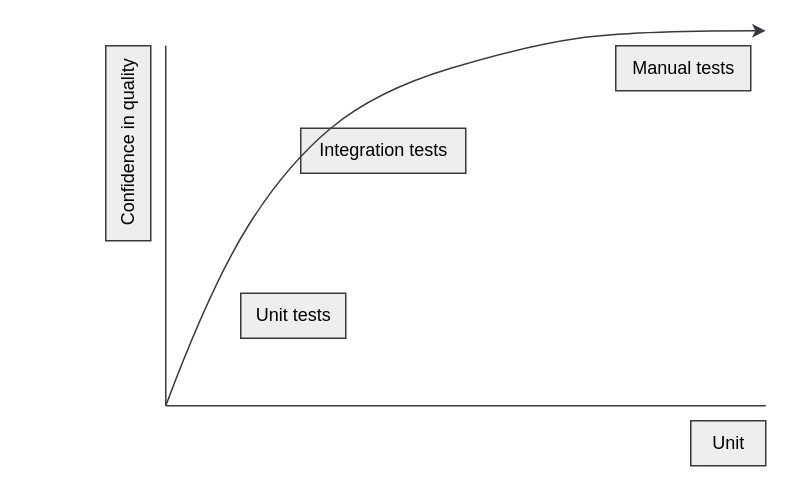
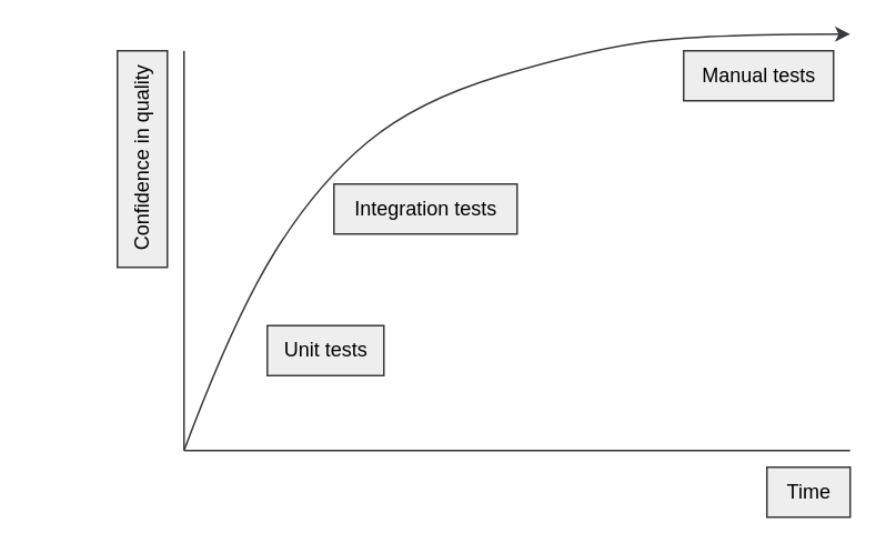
  <mxCell id="0" />
  <mxCell id="1" parent="0" />
  <mxCell id="2" value="" style="endArrow=none;html=1;fillColor=#eeeeee;strokeColor=#36393d;" edge="1" parent="1"><mxGeometry width="50" height="50" relative="1" as="geometry"><mxPoint x="110" y="270" as="sourcePoint" /><mxPoint x="110" y="30" as="targetPoint" /></mxGeometry></mxCell>
  <mxCell id="3" value="" style="endArrow=none;html=1;fillColor=#eeeeee;strokeColor=#36393d;" edge="1" parent="1"><mxGeometry width="50" height="50" relative="1" as="geometry"><mxPoint x="110" y="270" as="sourcePoint" /><mxPoint x="510" y="270" as="targetPoint" /></mxGeometry></mxCell>
- <mxCell id="4" value="Unit" style="text;html=1;align=center;verticalAlign=middle;resizable=0;points=[];autosize=1;strokeColor=#36393d;fillColor=#eeeeee;" vertex="1" parent="1"><mxGeometry x="460" y="280" width="50" height="30" as="geometry" /></mxCell>
+ <mxCell id="4" value="Time" style="text;html=1;align=center;verticalAlign=middle;resizable=0;points=[];autosize=1;strokeColor=#36393d;fillColor=#eeeeee;" vertex="1" parent="1"><mxGeometry x="460" y="280" width="50" height="30" as="geometry" /></mxCell>
  <mxCell id="5" value="Confidence in quality" style="text;html=1;align=center;verticalAlign=middle;resizable=0;points=[];autosize=1;strokeColor=#36393d;fillColor=#eeeeee;flipV=0;rotation=270;" vertex="1" parent="1"><mxGeometry x="20" y="80" width="130" height="30" as="geometry" /></mxCell>
  <mxCell id="6" value="Unit tests" style="text;html=1;align=center;verticalAlign=middle;resizable=0;points=[];autosize=1;strokeColor=#36393d;fillColor=#eeeeee;" vertex="1" parent="1"><mxGeometry x="160" y="195" width="70" height="30" as="geometry" /></mxCell>
- <mxCell id="7" value="Integration tests" style="text;html=1;align=center;verticalAlign=middle;resizable=0;points=[];autosize=1;strokeColor=#36393d;fillColor=#eeeeee;" vertex="1" parent="1"><mxGeometry x="200" y="85" width="110" height="30" as="geometry" /></mxCell>
+ <mxCell id="7" value="Integration tests" style="text;html=1;align=center;verticalAlign=middle;resizable=0;points=[];autosize=1;strokeColor=#36393d;fillColor=#eeeeee;" vertex="1" parent="1"><mxGeometry x="200" y="110" width="110" height="30" as="geometry" /></mxCell>
  <mxCell id="8" value="Manual tests" style="text;html=1;align=center;verticalAlign=middle;resizable=0;points=[];autosize=1;strokeColor=#36393d;fillColor=#eeeeee;" vertex="1" parent="1"><mxGeometry x="410" y="30" width="90" height="30" as="geometry" /></mxCell>
  <mxCell id="9" value="" style="curved=1;endArrow=classic;html=1;fillColor=#eeeeee;strokeColor=#36393d;" edge="1" parent="1"><mxGeometry width="50" height="50" relative="1" as="geometry"><mxPoint x="110" y="270" as="sourcePoint" /><mxPoint x="510" y="20" as="targetPoint" /><Array as="points"><mxPoint x="140" y="190" /><mxPoint x="190" y="110" /><mxPoint x="250" y="60" /><mxPoint x="350" y="30" /><mxPoint x="420" y="20" /></Array></mxGeometry></mxCell>
